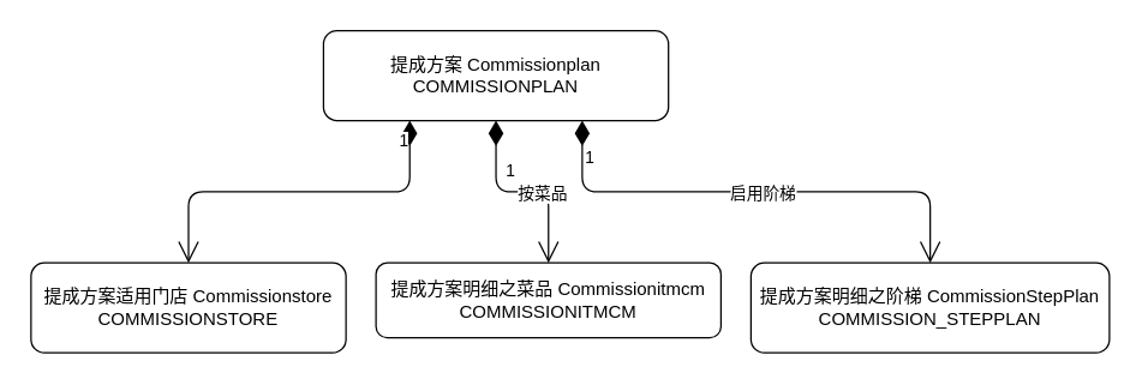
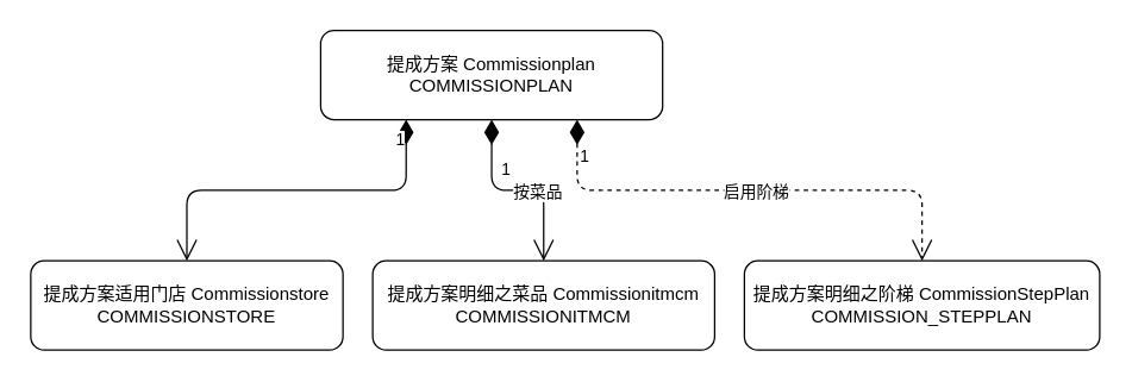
  <mxCell id="0" />
  <mxCell id="1" parent="0" />
  <mxCell id="2" value="提成方案 Commissionplan&lt;br&gt;COMMISSIONPLAN" style="rounded=1;whiteSpace=wrap;html=1;" vertex="1" parent="1"><mxGeometry x="215" y="20" width="230" height="60" as="geometry" /></mxCell>
  <mxCell id="3" value="提成方案适用门店 Commissionstore&lt;br&gt;COMMISSIONSTORE" style="rounded=1;whiteSpace=wrap;html=1;" vertex="1" parent="1"><mxGeometry x="20" y="175" width="210" height="60" as="geometry" /></mxCell>
  <mxCell id="4" value="提成方案明细之阶梯 CommissionStepPlan&lt;br&gt;COMMISSION_STEPPLAN" style="rounded=1;whiteSpace=wrap;html=1;" vertex="1" parent="1"><mxGeometry x="500" y="175" width="239" height="60" as="geometry" /></mxCell>
- <mxCell id="5" value="提成方案明细之菜品 Commissionitmcm&lt;br&gt;COMMISSIONITMCM" style="rounded=1;whiteSpace=wrap;html=1;" vertex="1" parent="1"><mxGeometry x="250" y="175" width="230" height="50" as="geometry" /></mxCell>
+ <mxCell id="5" value="提成方案明细之菜品 Commissionitmcm&lt;br&gt;COMMISSIONITMCM" style="rounded=1;whiteSpace=wrap;html=1;" vertex="1" parent="1"><mxGeometry x="250" y="175" width="230" height="60" as="geometry" /></mxCell>
  <mxCell id="6" value="1" style="endArrow=open;html=1;endSize=12;startArrow=diamondThin;startSize=14;startFill=1;edgeStyle=orthogonalEdgeStyle;align=left;verticalAlign=bottom;exitX=0.25;exitY=1;exitDx=0;exitDy=0;" edge="1" parent="1" source="2" target="3"><mxGeometry x="-0.541" y="-25" relative="1" as="geometry"><mxPoint x="270" y="135" as="sourcePoint" /><mxPoint x="430" y="135" as="targetPoint" /><mxPoint as="offset" /></mxGeometry></mxCell>
  <mxCell id="7" value="1" style="endArrow=open;html=1;endSize=12;startArrow=diamondThin;startSize=14;startFill=1;edgeStyle=orthogonalEdgeStyle;align=left;verticalAlign=bottom;exitX=0.5;exitY=1;exitDx=0;exitDy=0;" edge="1" parent="1" source="2" target="5"><mxGeometry x="-0.333" y="5" relative="1" as="geometry"><mxPoint x="270" y="95" as="sourcePoint" /><mxPoint x="430" y="95" as="targetPoint" /><mxPoint as="offset" /></mxGeometry></mxCell>
  <mxCell id="8" value="按菜品" style="edgeLabel;html=1;align=center;verticalAlign=middle;resizable=0;points=[];" vertex="1" connectable="0" parent="7"><mxGeometry x="0.2" y="-1" relative="1" as="geometry"><mxPoint as="offset" /></mxGeometry></mxCell>
- <mxCell id="9" value="1" style="endArrow=open;html=1;endSize=12;startArrow=diamondThin;startSize=14;startFill=1;edgeStyle=orthogonalEdgeStyle;align=left;verticalAlign=bottom;exitX=0.75;exitY=1;exitDx=0;exitDy=0;" edge="1" parent="1" source="2" target="4"><mxGeometry x="-0.791" relative="1" as="geometry"><mxPoint x="270" y="95" as="sourcePoint" /><mxPoint x="430" y="95" as="targetPoint" /><mxPoint as="offset" /></mxGeometry></mxCell>
+ <mxCell id="9" value="1" style="endArrow=open;html=1;endSize=12;startArrow=diamondThin;startSize=14;startFill=1;edgeStyle=orthogonalEdgeStyle;align=left;verticalAlign=bottom;exitX=0.75;exitY=1;exitDx=0;exitDy=0;dashed=1;" edge="1" parent="1" source="2" target="4"><mxGeometry x="-0.791" relative="1" as="geometry"><mxPoint x="270" y="95" as="sourcePoint" /><mxPoint x="430" y="95" as="targetPoint" /><mxPoint as="offset" /></mxGeometry></mxCell>
  <mxCell id="10" value="启用阶梯" style="edgeLabel;html=1;align=center;verticalAlign=middle;resizable=0;points=[];" vertex="1" connectable="0" parent="9"><mxGeometry x="0.021" y="-1" relative="1" as="geometry"><mxPoint as="offset" /></mxGeometry></mxCell>
